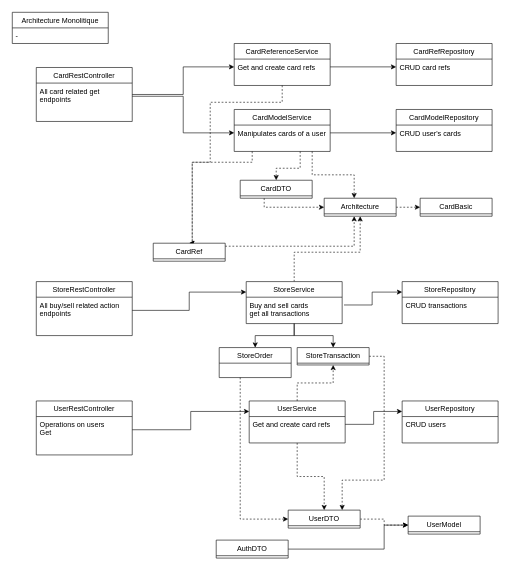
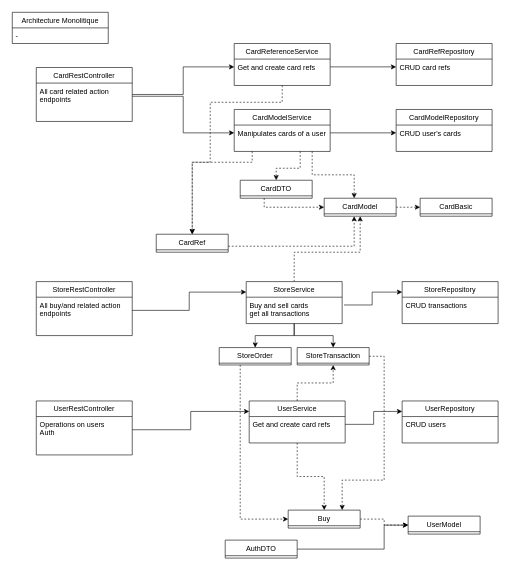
  <mxCell id="0" />
  <mxCell id="1" parent="0" />
  <mxCell id="2" value="CardModelRepository" style="swimlane;fontStyle=0;align=center;verticalAlign=top;childLayout=stackLayout;horizontal=1;startSize=26;horizontalStack=0;resizeParent=1;resizeLast=0;collapsible=1;marginBottom=0;rounded=0;shadow=0;strokeWidth=1;" parent="1" vertex="1"><mxGeometry x="660" y="182" width="160" height="70" as="geometry"><mxRectangle x="340" y="380" width="170" height="26" as="alternateBounds" /></mxGeometry></mxCell>
  <mxCell id="3" value="CRUD user's cards" style="text;align=left;verticalAlign=top;spacingLeft=4;spacingRight=4;overflow=hidden;rotatable=0;points=[[0,0.5],[1,0.5]];portConstraint=eastwest;" parent="2" vertex="1"><mxGeometry y="26" width="160" height="26" as="geometry" /></mxCell>
  <mxCell id="4" style="edgeStyle=orthogonalEdgeStyle;rounded=0;orthogonalLoop=1;jettySize=auto;html=1;dashed=1;" edge="1" parent="1" source="7" target="53"><mxGeometry relative="1" as="geometry"><Array as="points"><mxPoint x="500" y="280" /><mxPoint x="460" y="280" /></Array></mxGeometry></mxCell>
  <mxCell id="5" style="edgeStyle=orthogonalEdgeStyle;rounded=0;orthogonalLoop=1;jettySize=auto;html=1;entryX=0.5;entryY=0;entryDx=0;entryDy=0;dashed=1;" edge="1" parent="1" source="7" target="56"><mxGeometry relative="1" as="geometry"><Array as="points"><mxPoint x="420" y="270" /><mxPoint x="320" y="270" /></Array></mxGeometry></mxCell>
  <mxCell id="6" style="edgeStyle=orthogonalEdgeStyle;rounded=0;orthogonalLoop=1;jettySize=auto;html=1;dashed=1;" edge="1" parent="1" source="7" target="58"><mxGeometry relative="1" as="geometry"><Array as="points"><mxPoint x="520" y="291" /><mxPoint x="590" y="291" /></Array></mxGeometry></mxCell>
  <mxCell id="7" value="CardModelService" style="swimlane;fontStyle=0;align=center;verticalAlign=top;childLayout=stackLayout;horizontal=1;startSize=26;horizontalStack=0;resizeParent=1;resizeLast=0;collapsible=1;marginBottom=0;rounded=0;shadow=0;strokeWidth=1;" parent="1" vertex="1"><mxGeometry x="390" y="182" width="160" height="70" as="geometry"><mxRectangle x="550" y="140" width="160" height="26" as="alternateBounds" /></mxGeometry></mxCell>
  <mxCell id="8" value="Manipulates cards of a user" style="text;align=left;verticalAlign=top;spacingLeft=4;spacingRight=4;overflow=hidden;rotatable=0;points=[[0,0.5],[1,0.5]];portConstraint=eastwest;" parent="7" vertex="1"><mxGeometry y="26" width="160" height="26" as="geometry" /></mxCell>
  <mxCell id="9" value="CardRefRepository" style="swimlane;fontStyle=0;align=center;verticalAlign=top;childLayout=stackLayout;horizontal=1;startSize=26;horizontalStack=0;resizeParent=1;resizeLast=0;collapsible=1;marginBottom=0;rounded=0;shadow=0;strokeWidth=1;" vertex="1" parent="1"><mxGeometry x="660" y="72" width="160" height="70" as="geometry"><mxRectangle x="340" y="380" width="170" height="26" as="alternateBounds" /></mxGeometry></mxCell>
  <mxCell id="10" value="CRUD card refs" style="text;align=left;verticalAlign=top;spacingLeft=4;spacingRight=4;overflow=hidden;rotatable=0;points=[[0,0.5],[1,0.5]];portConstraint=eastwest;" vertex="1" parent="9"><mxGeometry y="26" width="160" height="26" as="geometry" /></mxCell>
  <mxCell id="11" value="Architecture Monolitique" style="swimlane;fontStyle=0;align=center;verticalAlign=top;childLayout=stackLayout;horizontal=1;startSize=26;horizontalStack=0;resizeParent=1;resizeLast=0;collapsible=1;marginBottom=0;rounded=0;shadow=0;strokeWidth=1;" vertex="1" parent="1"><mxGeometry width="160" height="52" as="geometry" x="20" y="20"><mxRectangle x="340" y="380" width="170" height="26" as="alternateBounds" /></mxGeometry></mxCell>
  <mxCell id="12" value="-" style="text;align=left;verticalAlign=top;spacingLeft=4;spacingRight=4;overflow=hidden;rotatable=0;points=[[0,0.5],[1,0.5]];portConstraint=eastwest;" vertex="1" parent="11"><mxGeometry y="26" width="160" height="26" as="geometry" /></mxCell>
  <mxCell id="13" style="edgeStyle=orthogonalEdgeStyle;rounded=0;orthogonalLoop=1;jettySize=auto;html=1;exitX=0.5;exitY=1;exitDx=0;exitDy=0;entryX=0.5;entryY=0;entryDx=0;entryDy=0;dashed=1;" edge="1" parent="1" source="14" target="56"><mxGeometry relative="1" as="geometry"><Array as="points"><mxPoint x="470" y="170" /><mxPoint x="350" y="170" /><mxPoint x="350" y="270" /><mxPoint x="320" y="270" /></Array></mxGeometry></mxCell>
  <mxCell id="14" value="CardReferenceService" style="swimlane;fontStyle=0;align=center;verticalAlign=top;childLayout=stackLayout;horizontal=1;startSize=26;horizontalStack=0;resizeParent=1;resizeLast=0;collapsible=1;marginBottom=0;rounded=0;shadow=0;strokeWidth=1;" vertex="1" parent="1"><mxGeometry x="390" y="72" width="160" height="70" as="geometry"><mxRectangle x="340" y="380" width="170" height="26" as="alternateBounds" /></mxGeometry></mxCell>
  <mxCell id="15" value="Get and create card refs" style="text;align=left;verticalAlign=top;spacingLeft=4;spacingRight=4;overflow=hidden;rotatable=0;points=[[0,0.5],[1,0.5]];portConstraint=eastwest;" vertex="1" parent="14"><mxGeometry y="26" width="160" height="26" as="geometry" /></mxCell>
  <mxCell id="16" style="edgeStyle=orthogonalEdgeStyle;rounded=0;orthogonalLoop=1;jettySize=auto;html=1;entryX=0;entryY=0.5;entryDx=0;entryDy=0;" edge="1" parent="1" source="17" target="15"><mxGeometry relative="1" as="geometry" /></mxCell>
  <mxCell id="17" value="CardRestController" style="swimlane;fontStyle=0;align=center;verticalAlign=top;childLayout=stackLayout;horizontal=1;startSize=26;horizontalStack=0;resizeParent=1;resizeLast=0;collapsible=1;marginBottom=0;rounded=0;shadow=0;strokeWidth=1;" vertex="1" parent="1"><mxGeometry x="60" y="112" width="160" height="90" as="geometry"><mxRectangle x="340" y="380" width="170" height="26" as="alternateBounds" /></mxGeometry></mxCell>
- <mxCell id="18" value="All card related get endpoints" style="text;align=left;verticalAlign=top;spacingLeft=4;spacingRight=4;overflow=hidden;rotatable=0;points=[[0,0.5],[1,0.5]];portConstraint=eastwest;whiteSpace=wrap;" vertex="1" parent="17"><mxGeometry y="26" width="160" height="44" as="geometry" /></mxCell>
+ <mxCell id="18" value="All card related action endpoints" style="text;align=left;verticalAlign=top;spacingLeft=4;spacingRight=4;overflow=hidden;rotatable=0;points=[[0,0.5],[1,0.5]];portConstraint=eastwest;whiteSpace=wrap;" vertex="1" parent="17"><mxGeometry y="26" width="160" height="44" as="geometry" /></mxCell>
  <mxCell id="19" style="edgeStyle=orthogonalEdgeStyle;rounded=0;orthogonalLoop=1;jettySize=auto;html=1;entryX=0;entryY=0.5;entryDx=0;entryDy=0;" edge="1" parent="1" source="18" target="8"><mxGeometry relative="1" as="geometry" /></mxCell>
  <mxCell id="20" style="edgeStyle=orthogonalEdgeStyle;rounded=0;orthogonalLoop=1;jettySize=auto;html=1;entryX=0;entryY=0.5;entryDx=0;entryDy=0;" edge="1" parent="1" source="15" target="10"><mxGeometry relative="1" as="geometry" /></mxCell>
  <mxCell id="21" style="edgeStyle=orthogonalEdgeStyle;rounded=0;orthogonalLoop=1;jettySize=auto;html=1;entryX=0;entryY=0.5;entryDx=0;entryDy=0;" edge="1" parent="1" source="8" target="3"><mxGeometry relative="1" as="geometry" /></mxCell>
  <mxCell id="22" value="StoreRepository" style="swimlane;fontStyle=0;align=center;verticalAlign=top;childLayout=stackLayout;horizontal=1;startSize=26;horizontalStack=0;resizeParent=1;resizeLast=0;collapsible=1;marginBottom=0;rounded=0;shadow=0;strokeWidth=1;" vertex="1" parent="1"><mxGeometry x="670" y="469" width="160" height="70" as="geometry"><mxRectangle x="340" y="380" width="170" height="26" as="alternateBounds" /></mxGeometry></mxCell>
  <mxCell id="23" value="CRUD transactions" style="text;align=left;verticalAlign=top;spacingLeft=4;spacingRight=4;overflow=hidden;rotatable=0;points=[[0,0.5],[1,0.5]];portConstraint=eastwest;" vertex="1" parent="22"><mxGeometry y="26" width="160" height="26" as="geometry" /></mxCell>
  <mxCell id="24" style="edgeStyle=orthogonalEdgeStyle;rounded=0;orthogonalLoop=1;jettySize=auto;html=1;entryX=0.5;entryY=0;entryDx=0;entryDy=0;" edge="1" parent="1" source="27" target="46"><mxGeometry relative="1" as="geometry" /></mxCell>
  <mxCell id="25" style="edgeStyle=orthogonalEdgeStyle;rounded=0;orthogonalLoop=1;jettySize=auto;html=1;" edge="1" parent="1" source="27" target="48"><mxGeometry relative="1" as="geometry" /></mxCell>
  <mxCell id="26" style="edgeStyle=orthogonalEdgeStyle;rounded=0;orthogonalLoop=1;jettySize=auto;html=1;entryX=0.5;entryY=1;entryDx=0;entryDy=0;dashed=1;" edge="1" parent="1" source="27" target="58"><mxGeometry relative="1" as="geometry"><Array as="points"><mxPoint x="490" y="420" /><mxPoint x="600" y="420" /></Array></mxGeometry></mxCell>
  <mxCell id="27" value="StoreService" style="swimlane;fontStyle=0;align=center;verticalAlign=top;childLayout=stackLayout;horizontal=1;startSize=26;horizontalStack=0;resizeParent=1;resizeLast=0;collapsible=1;marginBottom=0;rounded=0;shadow=0;strokeWidth=1;" vertex="1" parent="1"><mxGeometry x="410" y="469" width="160" height="70" as="geometry"><mxRectangle x="340" y="380" width="170" height="26" as="alternateBounds" /></mxGeometry></mxCell>
  <mxCell id="28" value="Buy and sell cards&#10;get all transactions" style="text;align=left;verticalAlign=top;spacingLeft=4;spacingRight=4;overflow=hidden;rotatable=0;points=[[0,0.5],[1,0.5]];portConstraint=eastwest;" vertex="1" parent="27"><mxGeometry y="26" width="160" height="44" as="geometry" /></mxCell>
  <mxCell id="29" value="StoreRestController" style="swimlane;fontStyle=0;align=center;verticalAlign=top;childLayout=stackLayout;horizontal=1;startSize=26;horizontalStack=0;resizeParent=1;resizeLast=0;collapsible=1;marginBottom=0;rounded=0;shadow=0;strokeWidth=1;" vertex="1" parent="1"><mxGeometry x="60" y="469" width="160" height="90" as="geometry"><mxRectangle x="340" y="380" width="170" height="26" as="alternateBounds" /></mxGeometry></mxCell>
- <mxCell id="30" value="All buy/sell related action endpoints" style="text;align=left;verticalAlign=top;spacingLeft=4;spacingRight=4;overflow=hidden;rotatable=0;points=[[0,0.5],[1,0.5]];portConstraint=eastwest;whiteSpace=wrap;" vertex="1" parent="29"><mxGeometry y="26" width="160" height="44" as="geometry" /></mxCell>
+ <mxCell id="30" value="All buy/and related action endpoints" style="text;align=left;verticalAlign=top;spacingLeft=4;spacingRight=4;overflow=hidden;rotatable=0;points=[[0,0.5],[1,0.5]];portConstraint=eastwest;whiteSpace=wrap;" vertex="1" parent="29"><mxGeometry y="26" width="160" height="44" as="geometry" /></mxCell>
  <mxCell id="31" style="edgeStyle=orthogonalEdgeStyle;rounded=0;orthogonalLoop=1;jettySize=auto;html=1;entryX=0;entryY=0.25;entryDx=0;entryDy=0;exitX=1.019;exitY=0.295;exitDx=0;exitDy=0;exitPerimeter=0;" edge="1" parent="1" source="28" target="22"><mxGeometry relative="1" as="geometry"><mxPoint x="610" y="489" as="targetPoint" /></mxGeometry></mxCell>
  <mxCell id="32" style="edgeStyle=orthogonalEdgeStyle;rounded=0;orthogonalLoop=1;jettySize=auto;html=1;entryX=0;entryY=0.25;entryDx=0;entryDy=0;" edge="1" parent="1" source="30" target="27"><mxGeometry relative="1" as="geometry" /></mxCell>
  <mxCell id="33" value="UserRepository" style="swimlane;fontStyle=0;align=center;verticalAlign=top;childLayout=stackLayout;horizontal=1;startSize=26;horizontalStack=0;resizeParent=1;resizeLast=0;collapsible=1;marginBottom=0;rounded=0;shadow=0;strokeWidth=1;" vertex="1" parent="1"><mxGeometry x="670" y="668" width="160" height="70" as="geometry"><mxRectangle x="340" y="380" width="170" height="26" as="alternateBounds" /></mxGeometry></mxCell>
  <mxCell id="34" value="CRUD users" style="text;align=left;verticalAlign=top;spacingLeft=4;spacingRight=4;overflow=hidden;rotatable=0;points=[[0,0.5],[1,0.5]];portConstraint=eastwest;" vertex="1" parent="33"><mxGeometry y="26" width="160" height="26" as="geometry" /></mxCell>
  <mxCell id="35" style="edgeStyle=orthogonalEdgeStyle;rounded=0;orthogonalLoop=1;jettySize=auto;html=1;dashed=1;" edge="1" parent="1" source="37" target="44"><mxGeometry relative="1" as="geometry" /></mxCell>
  <mxCell id="36" style="edgeStyle=orthogonalEdgeStyle;rounded=0;orthogonalLoop=1;jettySize=auto;html=1;dashed=1;" edge="1" parent="1" source="37" target="48"><mxGeometry relative="1" as="geometry" /></mxCell>
  <mxCell id="37" value="UserService" style="swimlane;fontStyle=0;align=center;verticalAlign=top;childLayout=stackLayout;horizontal=1;startSize=26;horizontalStack=0;resizeParent=1;resizeLast=0;collapsible=1;marginBottom=0;rounded=0;shadow=0;strokeWidth=1;" vertex="1" parent="1"><mxGeometry x="415" y="668" width="160" height="70" as="geometry"><mxRectangle x="340" y="380" width="170" height="26" as="alternateBounds" /></mxGeometry></mxCell>
  <mxCell id="38" value="Get and create card refs" style="text;align=left;verticalAlign=top;spacingLeft=4;spacingRight=4;overflow=hidden;rotatable=0;points=[[0,0.5],[1,0.5]];portConstraint=eastwest;" vertex="1" parent="37"><mxGeometry y="26" width="160" height="26" as="geometry" /></mxCell>
  <mxCell id="39" value="UserRestController" style="swimlane;fontStyle=0;align=center;verticalAlign=top;childLayout=stackLayout;horizontal=1;startSize=26;horizontalStack=0;resizeParent=1;resizeLast=0;collapsible=1;marginBottom=0;rounded=0;shadow=0;strokeWidth=1;" vertex="1" parent="1"><mxGeometry x="60" y="668" width="160" height="90" as="geometry"><mxRectangle x="340" y="380" width="170" height="26" as="alternateBounds" /></mxGeometry></mxCell>
- <mxCell id="40" value="Operations on users&#10;Get" style="text;align=left;verticalAlign=top;spacingLeft=4;spacingRight=4;overflow=hidden;rotatable=0;points=[[0,0.5],[1,0.5]];portConstraint=eastwest;whiteSpace=wrap;" vertex="1" parent="39"><mxGeometry y="26" width="160" height="44" as="geometry" /></mxCell>
+ <mxCell id="40" value="Operations on users&#10;Auth" style="text;align=left;verticalAlign=top;spacingLeft=4;spacingRight=4;overflow=hidden;rotatable=0;points=[[0,0.5],[1,0.5]];portConstraint=eastwest;whiteSpace=wrap;" vertex="1" parent="39"><mxGeometry y="26" width="160" height="44" as="geometry" /></mxCell>
  <mxCell id="41" style="edgeStyle=orthogonalEdgeStyle;rounded=0;orthogonalLoop=1;jettySize=auto;html=1;entryX=0;entryY=0.25;entryDx=0;entryDy=0;" edge="1" parent="1" source="38" target="33"><mxGeometry relative="1" as="geometry" /></mxCell>
  <mxCell id="42" style="edgeStyle=orthogonalEdgeStyle;rounded=0;orthogonalLoop=1;jettySize=auto;html=1;entryX=0;entryY=0.25;entryDx=0;entryDy=0;" edge="1" parent="1" source="40" target="37"><mxGeometry relative="1" as="geometry" /></mxCell>
  <mxCell id="43" style="edgeStyle=orthogonalEdgeStyle;rounded=0;orthogonalLoop=1;jettySize=auto;html=1;dashed=1;" edge="1" parent="1" source="44" target="49"><mxGeometry relative="1" as="geometry" /></mxCell>
- <mxCell id="44" value="UserDTO" style="swimlane;fontStyle=0;align=center;verticalAlign=top;childLayout=stackLayout;horizontal=1;startSize=26;horizontalStack=0;resizeParent=1;resizeLast=0;collapsible=1;marginBottom=0;rounded=0;shadow=0;strokeWidth=1;" vertex="1" parent="1"><mxGeometry x="480" y="850" width="120" height="30" as="geometry"><mxRectangle x="340" y="380" width="170" height="26" as="alternateBounds" /></mxGeometry></mxCell>
+ <mxCell id="44" value="Buy" style="swimlane;fontStyle=0;align=center;verticalAlign=top;childLayout=stackLayout;horizontal=1;startSize=26;horizontalStack=0;resizeParent=1;resizeLast=0;collapsible=1;marginBottom=0;rounded=0;shadow=0;strokeWidth=1;" vertex="1" parent="1"><mxGeometry x="480" y="850" width="120" height="30" as="geometry"><mxRectangle x="340" y="380" width="170" height="26" as="alternateBounds" /></mxGeometry></mxCell>
  <mxCell id="45" style="edgeStyle=orthogonalEdgeStyle;rounded=0;orthogonalLoop=1;jettySize=auto;html=1;dashed=1;entryX=0;entryY=0.5;entryDx=0;entryDy=0;" edge="1" parent="1" source="46" target="44"><mxGeometry relative="1" as="geometry"><mxPoint x="460" y="830" as="targetPoint" /><Array as="points"><mxPoint x="400" y="865" /></Array></mxGeometry></mxCell>
- <mxCell id="46" value="StoreOrder" style="swimlane;fontStyle=0;align=center;verticalAlign=top;childLayout=stackLayout;horizontal=1;startSize=26;horizontalStack=0;resizeParent=1;resizeLast=0;collapsible=1;marginBottom=0;rounded=0;shadow=0;strokeWidth=1;" vertex="1" parent="1"><mxGeometry x="365" y="579" width="120" height="50" as="geometry"><mxRectangle x="340" y="380" width="170" height="26" as="alternateBounds" /></mxGeometry></mxCell>
+ <mxCell id="46" value="StoreOrder" style="swimlane;fontStyle=0;align=center;verticalAlign=top;childLayout=stackLayout;horizontal=1;startSize=26;horizontalStack=0;resizeParent=1;resizeLast=0;collapsible=1;marginBottom=0;rounded=0;shadow=0;strokeWidth=1;" vertex="1" parent="1"><mxGeometry x="365" y="579" width="120" height="29" as="geometry"><mxRectangle x="340" y="380" width="170" height="26" as="alternateBounds" /></mxGeometry></mxCell>
  <mxCell id="47" style="edgeStyle=orthogonalEdgeStyle;rounded=0;orthogonalLoop=1;jettySize=auto;html=1;dashed=1;entryX=0.75;entryY=0;entryDx=0;entryDy=0;" edge="1" parent="1" source="48" target="44"><mxGeometry relative="1" as="geometry"><mxPoint x="650" y="840" as="targetPoint" /><Array as="points"><mxPoint x="640" y="594" /><mxPoint x="640" y="800" /><mxPoint x="570" y="800" /></Array></mxGeometry></mxCell>
  <mxCell id="48" value="StoreTransaction" style="swimlane;fontStyle=0;align=center;verticalAlign=top;childLayout=stackLayout;horizontal=1;startSize=26;horizontalStack=0;resizeParent=1;resizeLast=0;collapsible=1;marginBottom=0;rounded=0;shadow=0;strokeWidth=1;" vertex="1" parent="1"><mxGeometry x="495" y="579" width="120" height="29" as="geometry"><mxRectangle x="340" y="380" width="170" height="26" as="alternateBounds" /></mxGeometry></mxCell>
  <mxCell id="49" value="UserModel" style="swimlane;fontStyle=0;align=center;verticalAlign=top;childLayout=stackLayout;horizontal=1;startSize=26;horizontalStack=0;resizeParent=1;resizeLast=0;collapsible=1;marginBottom=0;rounded=0;shadow=0;strokeWidth=1;" vertex="1" parent="1"><mxGeometry x="680" y="860" width="120" height="30" as="geometry"><mxRectangle x="340" y="380" width="170" height="26" as="alternateBounds" /></mxGeometry></mxCell>
  <mxCell id="50" style="edgeStyle=orthogonalEdgeStyle;rounded=0;orthogonalLoop=1;jettySize=auto;html=1;entryX=0;entryY=0.5;entryDx=0;entryDy=0;dashed=0;" edge="1" parent="1" source="51" target="49"><mxGeometry relative="1" as="geometry"><Array as="points"><mxPoint x="640" y="915" /><mxPoint x="640" y="875" /></Array></mxGeometry></mxCell>
- <mxCell id="51" value="AuthDTO" style="swimlane;fontStyle=0;align=center;verticalAlign=top;childLayout=stackLayout;horizontal=1;startSize=26;horizontalStack=0;resizeParent=1;resizeLast=0;collapsible=1;marginBottom=0;rounded=0;shadow=0;strokeWidth=1;" vertex="1" parent="1"><mxGeometry x="360" y="900" width="120" height="30" as="geometry"><mxRectangle x="340" y="380" width="170" height="26" as="alternateBounds" /></mxGeometry></mxCell>
+ <mxCell id="51" value="AuthDTO" style="swimlane;fontStyle=0;align=center;verticalAlign=top;childLayout=stackLayout;horizontal=1;startSize=26;horizontalStack=0;resizeParent=1;resizeLast=0;collapsible=1;marginBottom=0;rounded=0;shadow=0;strokeWidth=1;" vertex="1" parent="1"><mxGeometry x="375" y="900" width="120" height="30" as="geometry"><mxRectangle x="340" y="380" width="170" height="26" as="alternateBounds" /></mxGeometry></mxCell>
  <mxCell id="52" style="edgeStyle=orthogonalEdgeStyle;rounded=0;orthogonalLoop=1;jettySize=auto;html=1;entryX=0;entryY=0.5;entryDx=0;entryDy=0;dashed=1;" edge="1" parent="1" source="53" target="58"><mxGeometry relative="1" as="geometry"><mxPoint x="230" y="340" as="targetPoint" /><Array as="points"><mxPoint x="440" y="345" /></Array></mxGeometry></mxCell>
  <mxCell id="53" value="CardDTO&#10;" style="swimlane;fontStyle=0;align=center;verticalAlign=top;childLayout=stackLayout;horizontal=1;startSize=26;horizontalStack=0;resizeParent=1;resizeLast=0;collapsible=1;marginBottom=0;rounded=0;shadow=0;strokeWidth=1;" vertex="1" parent="1"><mxGeometry x="400" y="300" width="120" height="30" as="geometry"><mxRectangle x="340" y="380" width="170" height="26" as="alternateBounds" /></mxGeometry></mxCell>
  <mxCell id="54" value="CardBasic&#10;" style="swimlane;fontStyle=0;align=center;verticalAlign=top;childLayout=stackLayout;horizontal=1;startSize=26;horizontalStack=0;resizeParent=1;resizeLast=0;collapsible=1;marginBottom=0;rounded=0;shadow=0;strokeWidth=1;" vertex="1" parent="1"><mxGeometry x="700" y="330" width="120" height="30" as="geometry"><mxRectangle x="340" y="380" width="170" height="26" as="alternateBounds" /></mxGeometry></mxCell>
  <mxCell id="55" style="edgeStyle=orthogonalEdgeStyle;rounded=0;orthogonalLoop=1;jettySize=auto;html=1;dashed=1;" edge="1" parent="1" source="56"><mxGeometry relative="1" as="geometry"><mxPoint x="590" y="360" as="targetPoint" /><Array as="points"><mxPoint x="590" y="410" /><mxPoint x="590" y="360" /></Array></mxGeometry></mxCell>
- <mxCell id="56" value="CardRef" style="swimlane;fontStyle=0;align=center;verticalAlign=top;childLayout=stackLayout;horizontal=1;startSize=26;horizontalStack=0;resizeParent=1;resizeLast=0;collapsible=1;marginBottom=0;rounded=0;shadow=0;strokeWidth=1;" vertex="1" parent="1"><mxGeometry x="255" y="405" width="120" height="30" as="geometry"><mxRectangle x="340" y="380" width="170" height="26" as="alternateBounds" /></mxGeometry></mxCell>
+ <mxCell id="56" value="CardRef" style="swimlane;fontStyle=0;align=center;verticalAlign=top;childLayout=stackLayout;horizontal=1;startSize=26;horizontalStack=0;resizeParent=1;resizeLast=0;collapsible=1;marginBottom=0;rounded=0;shadow=0;strokeWidth=1;" vertex="1" parent="1"><mxGeometry x="260" y="390" width="120" height="30" as="geometry"><mxRectangle x="340" y="380" width="170" height="26" as="alternateBounds" /></mxGeometry></mxCell>
  <mxCell id="57" style="edgeStyle=orthogonalEdgeStyle;rounded=0;orthogonalLoop=1;jettySize=auto;html=1;entryX=0;entryY=0.5;entryDx=0;entryDy=0;dashed=1;" edge="1" parent="1" source="58" target="54"><mxGeometry relative="1" as="geometry" /></mxCell>
- <mxCell id="58" value="Architecture" style="swimlane;fontStyle=0;align=center;verticalAlign=top;childLayout=stackLayout;horizontal=1;startSize=26;horizontalStack=0;resizeParent=1;resizeLast=0;collapsible=1;marginBottom=0;rounded=0;shadow=0;strokeWidth=1;" vertex="1" parent="1"><mxGeometry x="540" y="330" width="120" height="30" as="geometry"><mxRectangle x="340" y="380" width="170" height="26" as="alternateBounds" /></mxGeometry></mxCell>
+ <mxCell id="58" value="CardModel" style="swimlane;fontStyle=0;align=center;verticalAlign=top;childLayout=stackLayout;horizontal=1;startSize=26;horizontalStack=0;resizeParent=1;resizeLast=0;collapsible=1;marginBottom=0;rounded=0;shadow=0;strokeWidth=1;" vertex="1" parent="1"><mxGeometry x="540" y="330" width="120" height="30" as="geometry"><mxRectangle x="340" y="380" width="170" height="26" as="alternateBounds" /></mxGeometry></mxCell>
